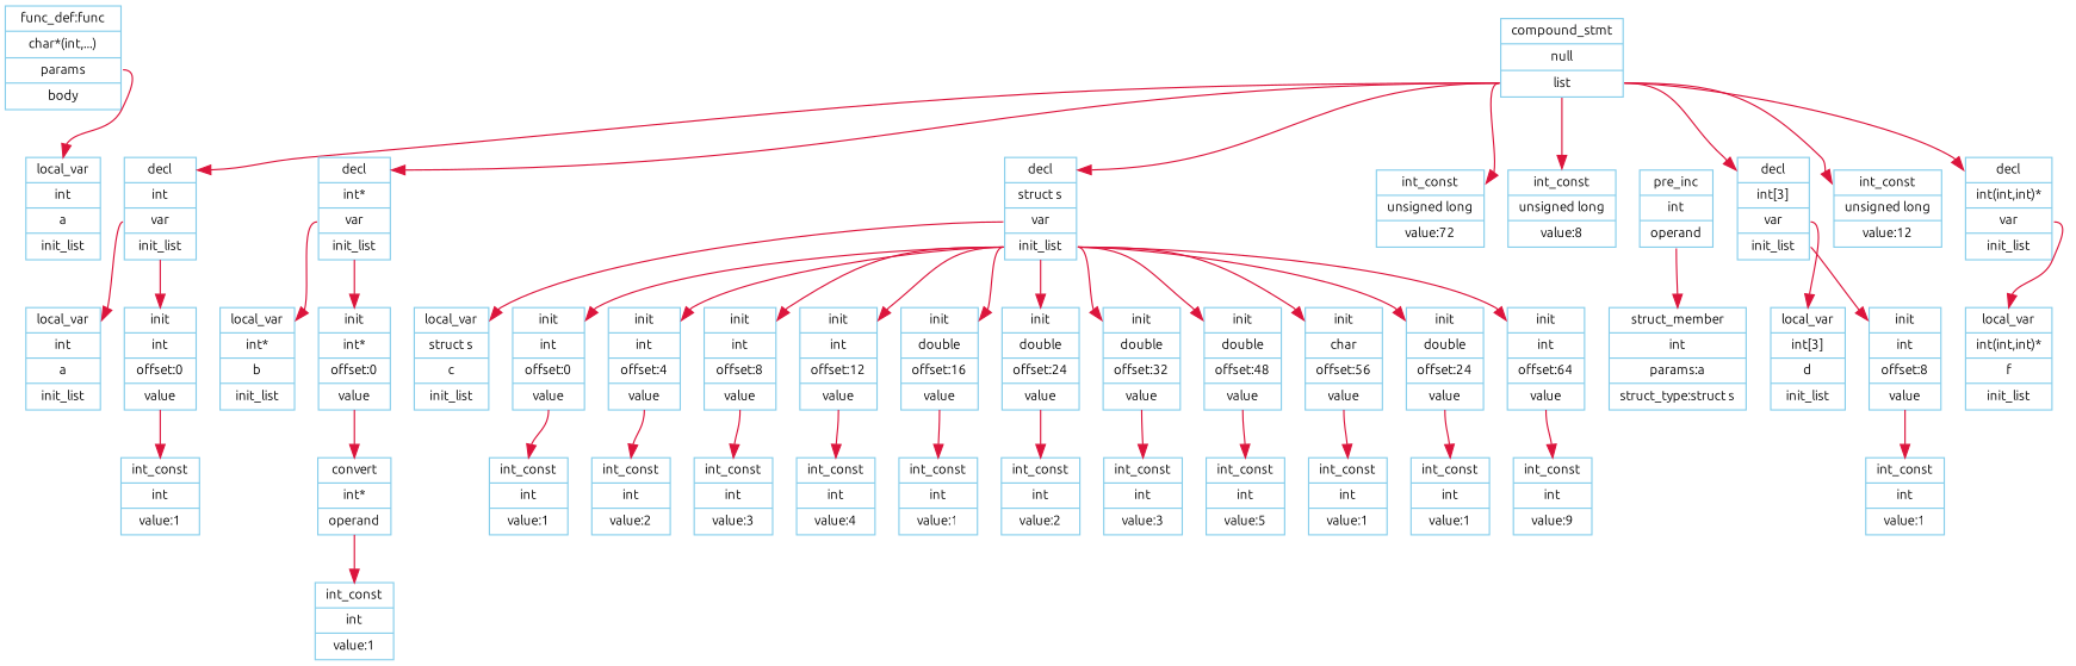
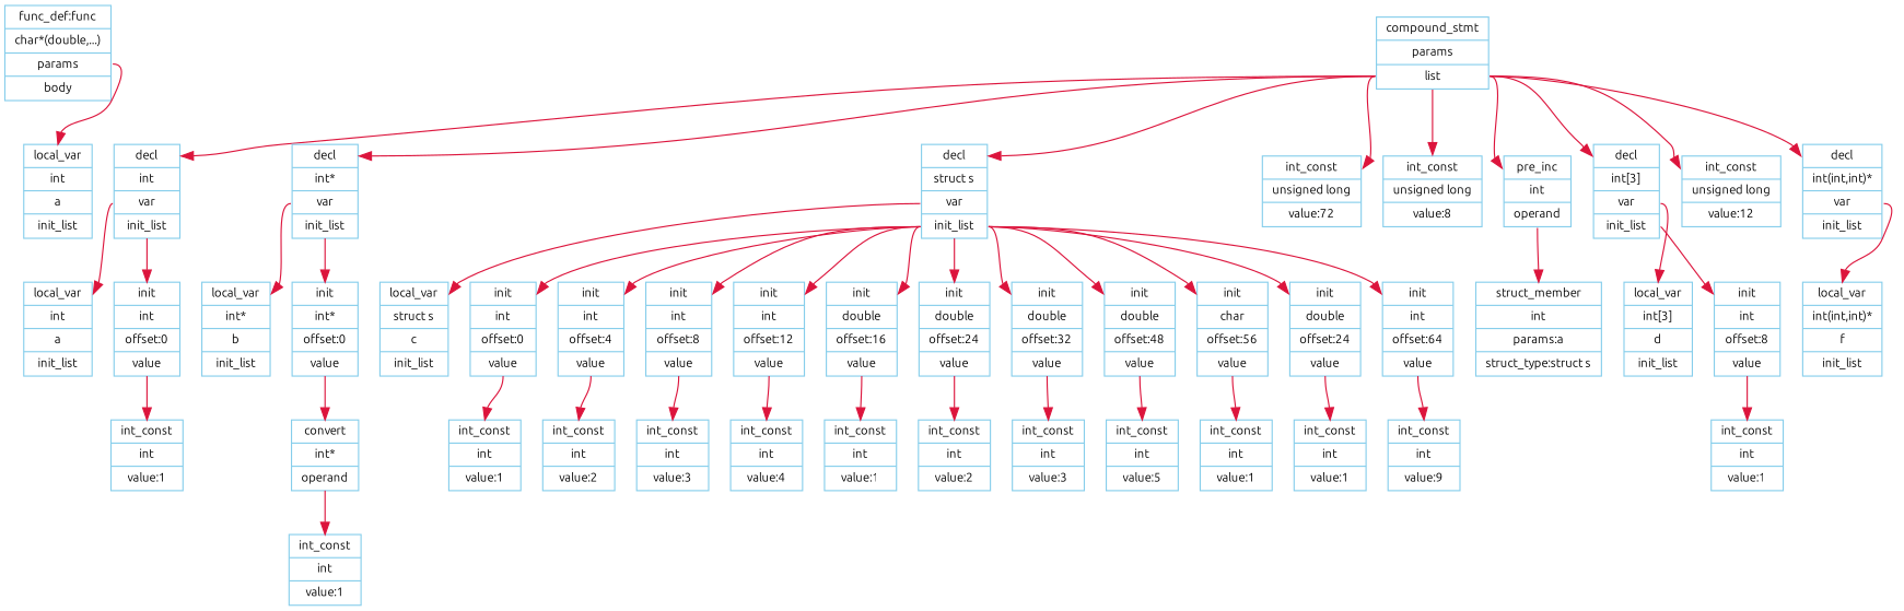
  digraph {
    fontname=Ubuntu
    node [color=skyblue fontname=Ubuntu fontsize=10 shape=record]
    edge [color=crimson fontname=Ubuntu fontsize=10 headport=head style=solid tailport=init_list]
-   n1 [label="{<head>func_def:func|<type>char*(int,...)|<params>params|<body>body}"]
+   n1 [label="{<head>func_def:func|<type>char*(double,...)|<params>params|<body>body}"]
    n2 [label="{<head>local_var|<type>int|<name>a|<list>init_list}"]
-   n3 [label="{<head>compound_stmt|null|<list>list}"]
+   n3 [label="{<head>compound_stmt|params|<list>list}"]
    n4 [label="{<head>decl|<type>int|<var>var|<init_list>init_list}"]
    n5 [label="{<head>decl|<type>int*|<var>var|<init_list>init_list}"]
    n6 [label="{<head>decl|<type>struct s|<var>var|<init_list>init_list}"]
    n7 [label="{<head>int_const|<type>unsigned long|value:72}"]
    n8 [label="{<head>int_const|<type>unsigned long|value:8}"]
    n9 [label="{<head>pre_inc|<type>int|<operand>operand}"]
    n10 [label="{<head>decl|<type>int[3]|<var>var|<init_list>init_list}"]
    n11 [label="{<head>int_const|<type>unsigned long|value:12}"]
    n12 [label="{<head>decl|<type>int(int,int)*|<var>var|<init_list>init_list}"]
    n13 [label="{<head>local_var|<type>int|<name>a|<list>init_list}"]
    n14 [label="{<head>init|<type>int|offset:0|<value>value}"]
    n15 [label="{<head>local_var|<type>int*|<name>b|<list>init_list}"]
    n16 [label="{<head>init|<type>int*|offset:0|<value>value}"]
    n17 [label="{<head>local_var|<type>struct s|<name>c|<list>init_list}"]
    n18 [label="{<head>init|<type>int|offset:0|<value>value}"]
    n19 [label="{<head>init|<type>int|offset:4|<value>value}"]
    n20 [label="{<head>init|<type>int|offset:8|<value>value}"]
    n21 [label="{<head>init|<type>int|offset:12|<value>value}"]
    n22 [label="{<head>init|<type>double|offset:16|<value>value}"]
    n23 [label="{<head>init|<type>double|offset:24|<value>value}"]
    n24 [label="{<head>init|<type>double|offset:32|<value>value}"]
    n25 [label="{<head>init|<type>double|offset:48|<value>value}"]
    n26 [label="{<head>init|<type>char|offset:56|<value>value}"]
    n27 [label="{<head>init|<type>double|offset:24|<value>value}"]
    n28 [label="{<head>init|<type>int|offset:64|<value>value}"]
    n29 [label="{<head>struct_member|<type>int|params:a|struct_type:struct s}"]
    n30 [label="{<head>local_var|<type>int[3]|<name>d|<list>init_list}"]
    n31 [label="{<head>init|<type>int|offset:8|<value>value}"]
    n32 [label="{<head>local_var|<type>int(int,int)*|<name>f|<list>init_list}"]
    n33 [label="{<head>int_const|<type>int|value:1}"]
    n34 [label="{<head>convert|<type>int*|<operand>operand}"]
    n35 [label="{<head>int_const|<type>int|value:1}"]
    n36 [label="{<head>int_const|<type>int|value:1}"]
    n37 [label="{<head>int_const|<type>int|value:2}"]
    n38 [label="{<head>int_const|<type>int|value:3}"]
    n39 [label="{<head>int_const|<type>int|value:4}"]
    n40 [label="{<head>int_const|<type>int|value:1}"]
    n41 [label="{<head>int_const|<type>int|value:2}"]
    n42 [label="{<head>int_const|<type>int|value:3}"]
    n43 [label="{<head>int_const|<type>int|value:5}"]
    n44 [label="{<head>int_const|<type>int|value:1}"]
    n45 [label="{<head>int_const|<type>int|value:1}"]
    n46 [label="{<head>int_const|<type>int|value:9}"]
    n47 [label="{<head>int_const|<type>int|value:1}"]
    n1 -> n2 [tailport=params]
    n3 -> n4 [tailport=list]
    n3 -> n5 [tailport=list]
    n3 -> n6 [tailport=list]
    n3 -> n7 [tailport=list]
    n3 -> n8 [tailport=list]
+   n3 -> n9 [tailport=list]
    n3 -> n10 [tailport=list]
    n3 -> n11 [tailport=list]
    n3 -> n12 [tailport=list]
    n4 -> n13 [tailport=var]
    n4 -> n14
    n5 -> n15 [tailport=var]
    n5 -> n16
    n6 -> n17 [tailport=var]
    n6 -> n18
    n6 -> n19
    n6 -> n20
    n6 -> n21
    n6 -> n22
    n6 -> n23
    n6 -> n24
    n6 -> n25
    n6 -> n26
    n6 -> n27
    n6 -> n28
    n9 -> n29 [tailport=operand]
    n10 -> n30 [tailport=var]
    n10 -> n31
    n12 -> n32 [tailport=var]
    n14 -> n33 [tailport=value]
    n16 -> n34 [tailport=value]
    n18 -> n36 [tailport=value]
    n19 -> n37 [tailport=value]
    n20 -> n38 [tailport=value]
    n21 -> n39 [tailport=value]
    n22 -> n40 [tailport=value]
    n23 -> n41 [tailport=value]
    n24 -> n42 [tailport=value]
    n25 -> n43 [tailport=value]
    n26 -> n44 [tailport=value]
    n27 -> n45 [tailport=value]
    n28 -> n46 [tailport=value]
    n31 -> n47 [tailport=value]
    n34 -> n35 [tailport=operand]
  }
